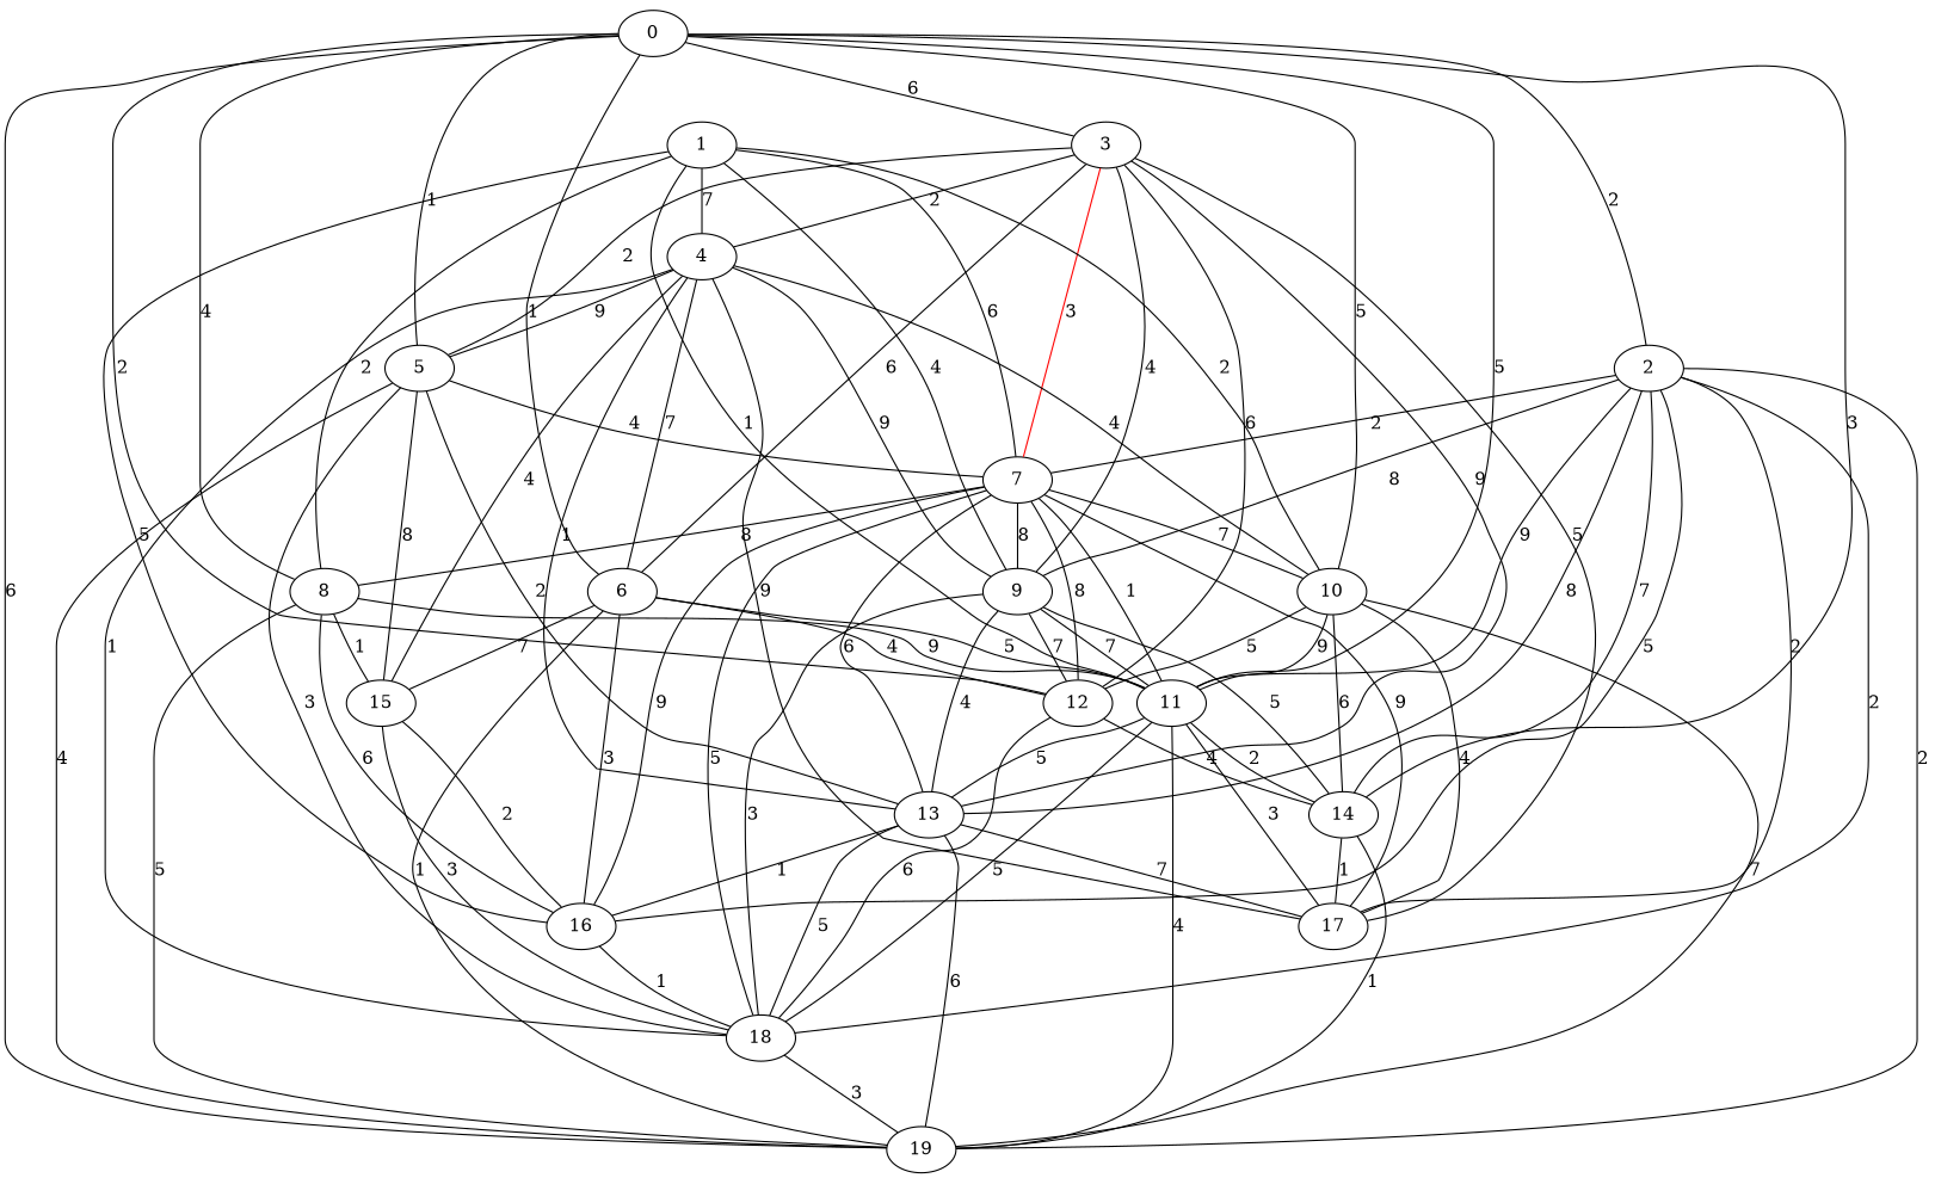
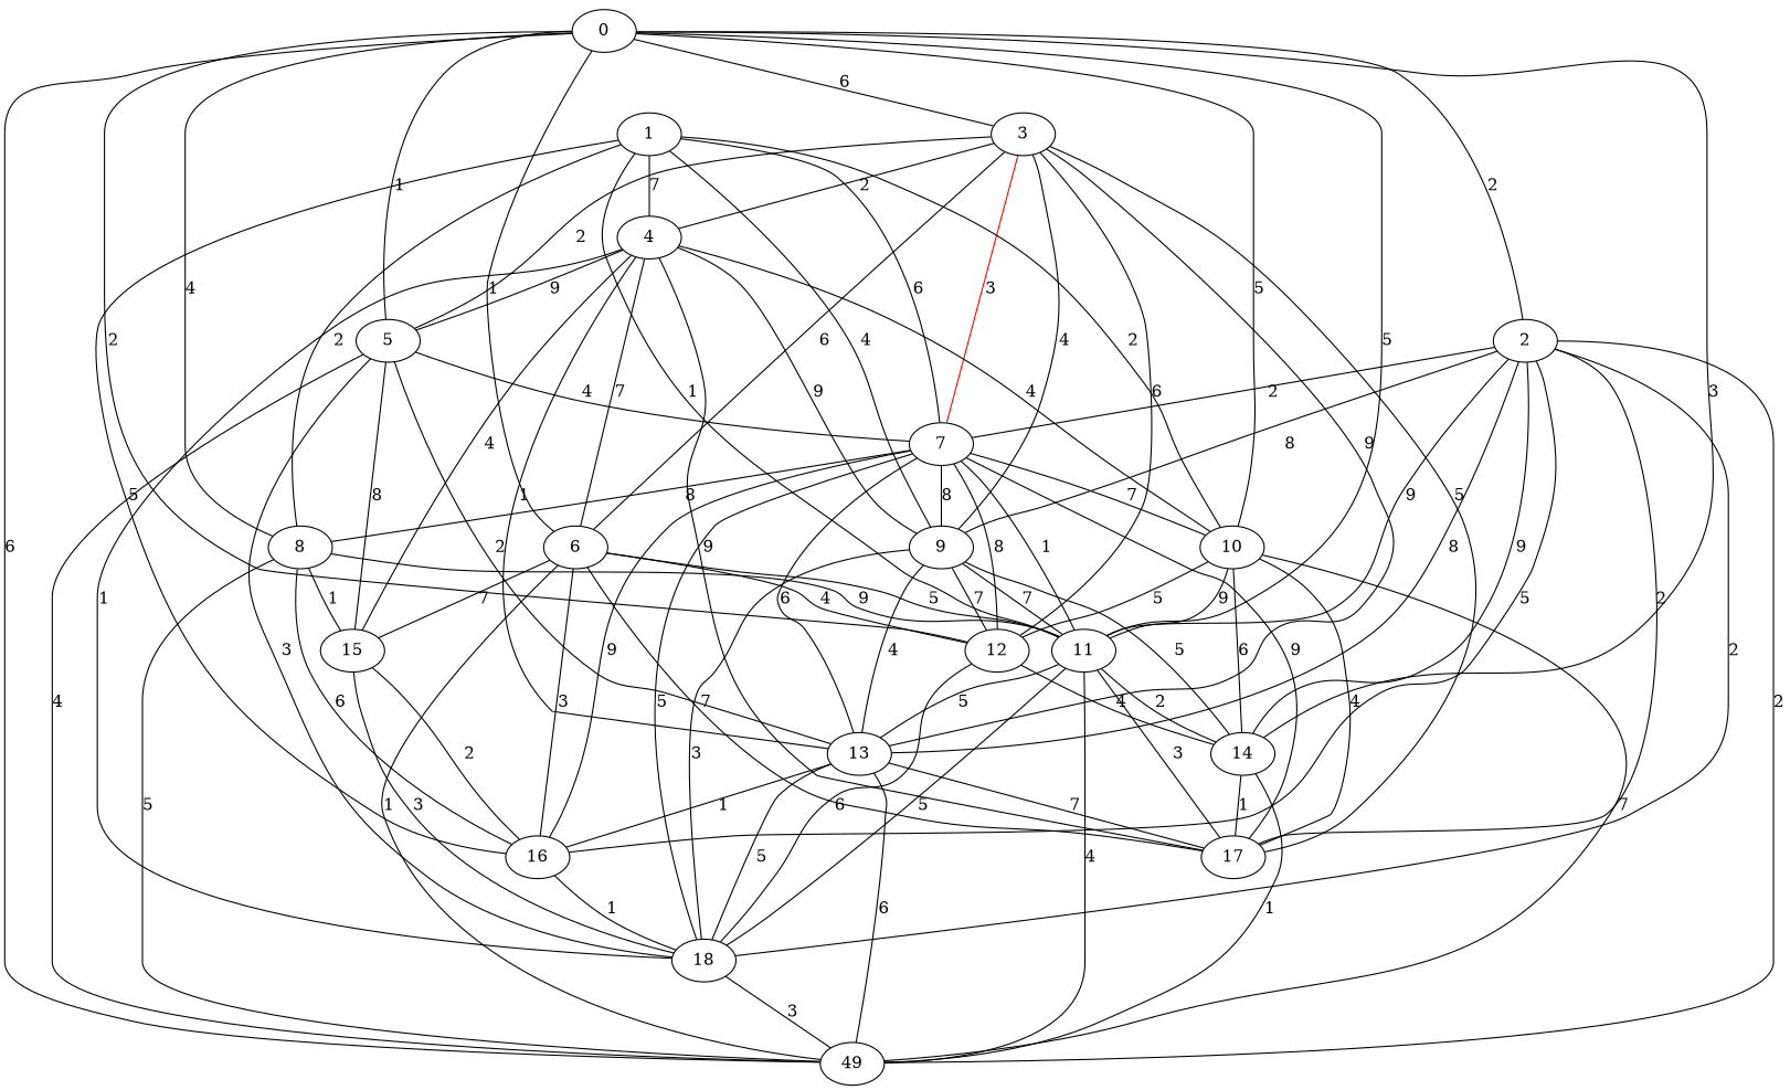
  graph {
    0
    2
    3
    5
    6
    8
    10
    11
    12
    14
-   19
+   19 [label=49]
    7
    9
    16
    13
    17
    18
    4
    15
    1
    0 -- 2 [label=2]
    0 -- 3 [label=6]
    0 -- 5 [label=1]
    0 -- 6 [label=1]
    0 -- 8 [label=4]
    0 -- 10 [label=5]
    0 -- 11 [label=5]
    0 -- 12 [label=2]
    0 -- 14 [label=3]
    0 -- 19 [label=6]
    2 -- 11 [label=9]
-   2 -- 14 [label=7]
+   2 -- 14 [label=9]
    2 -- 19 [label=2]
    2 -- 7 [label=2]
    2 -- 9 [label=8]
    2 -- 16 [label=5]
    2 -- 13 [label=8]
    2 -- 17 [label=2]
    2 -- 18 [label=2]
    3 -- 5 [label=2]
    3 -- 6 [label=6]
    3 -- 12 [label=6]
    3 -- 7 [color=red label=3]
    3 -- 9 [label=4]
    3 -- 13 [label=9]
    3 -- 17 [label=5]
    3 -- 4 [label=2]
    5 -- 19 [label=4]
    5 -- 7 [label=4]
    5 -- 13 [label=2]
    5 -- 18 [label=3]
    5 -- 15 [label=8]
    6 -- 11 [label=5]
    6 -- 12 [label=4]
    6 -- 19 [label=1]
    6 -- 16 [label=3]
+   6 -- 17 [label=7]
    6 -- 15 [label=7]
    8 -- 11 [label=9]
    8 -- 19 [label=5]
    8 -- 16 [label=6]
    8 -- 15 [label=1]
    10 -- 11 [label=9]
    10 -- 12 [label=5]
    10 -- 14 [label=6]
    10 -- 19 [label=7]
    10 -- 17 [label=4]
    11 -- 14 [label=2]
    11 -- 19 [label=4]
    11 -- 13 [label=5]
    11 -- 17 [label=3]
    11 -- 18 [label=5]
    12 -- 14 [label=4]
    12 -- 18 [label=6]
    14 -- 19 [label=1]
    14 -- 17 [label=1]
    7 -- 8 [label=8]
    7 -- 10 [label=7]
    7 -- 11 [label=1]
    7 -- 12 [label=8]
    7 -- 9 [label=8]
    7 -- 16 [label=9]
    7 -- 13 [label=6]
    7 -- 17 [label=9]
    7 -- 18 [label=5]
    9 -- 11 [label=7]
    9 -- 12 [label=7]
    9 -- 14 [label=5]
    9 -- 13 [label=4]
    9 -- 18 [label=3]
    16 -- 18 [label=1]
    13 -- 19 [label=6]
    13 -- 16 [label=1]
    13 -- 17 [label=7]
    13 -- 18 [label=5]
    18 -- 19 [label=3]
    4 -- 5 [label=9]
    4 -- 6 [label=7]
    4 -- 10 [label=4]
    4 -- 9 [label=9]
    4 -- 13 [label=1]
    4 -- 17 [label=9]
    4 -- 18 [label=1]
    4 -- 15 [label=4]
    15 -- 16 [label=2]
    15 -- 18 [label=3]
    1 -- 8 [label=2]
    1 -- 10 [label=2]
    1 -- 11 [label=1]
    1 -- 7 [label=6]
    1 -- 9 [label=4]
    1 -- 16 [label=5]
    1 -- 4 [label=7]
  }
